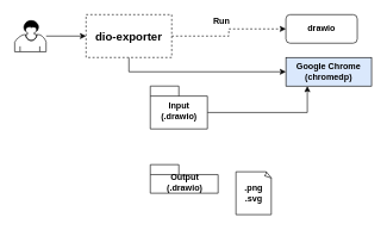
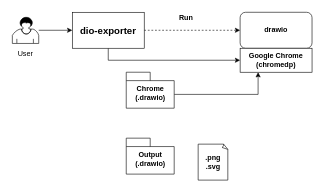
  <mxCell id="0" />
  <mxCell id="1" parent="0" />
  <mxCell id="2" style="edgeStyle=orthogonalEdgeStyle;rounded=0;orthogonalLoop=1;jettySize=auto;html=1;exitX=1;exitY=0.5;exitDx=0;exitDy=0;entryX=0;entryY=0.5;entryDx=0;entryDy=0;dashed=1;fontStyle=1" edge="1" parent="1" source="4" target="7"><mxGeometry relative="1" as="geometry" /></mxCell>
  <mxCell id="3" style="edgeStyle=orthogonalEdgeStyle;rounded=0;orthogonalLoop=1;jettySize=auto;html=1;exitX=0.5;exitY=1;exitDx=0;exitDy=0;fontStyle=1;" edge="1" parent="1" source="4" target="11"><mxGeometry relative="1" as="geometry" /></mxCell>
- <mxCell id="4" value="dio-exporter" style="rounded=0;whiteSpace=wrap;html=1;fontStyle=1;fontSize=16;dashed=1;" vertex="1" parent="1"><mxGeometry x="120" y="20" width="120" height="60" as="geometry" /></mxCell>
+ <mxCell id="4" value="dio-exporter" style="rounded=0;whiteSpace=wrap;html=1;fontStyle=1;fontSize=16;" vertex="1" parent="1"><mxGeometry x="120" y="20" width="120" height="60" as="geometry" /></mxCell>
  <mxCell id="5" style="edgeStyle=orthogonalEdgeStyle;rounded=0;orthogonalLoop=1;jettySize=auto;html=1;exitX=0;exitY=0;exitDx=80;exitDy=37;exitPerimeter=0;entryX=0.25;entryY=1;entryDx=0;entryDy=0;fontStyle=1" edge="1" parent="1" source="6" target="11"><mxGeometry relative="1" as="geometry" /></mxCell>
- <mxCell id="6" value="Input&lt;br&gt;(.drawio)" style="shape=folder;fontStyle=1;spacingTop=10;tabWidth=40;tabHeight=14;tabPosition=left;html=1;" vertex="1" parent="1"><mxGeometry x="210" y="120" width="80" height="60" as="geometry" /></mxCell>
- <mxCell id="7" value="drawio" style="rounded=1;whiteSpace=wrap;html=1;fontStyle=1" vertex="1" parent="1"><mxGeometry x="400" y="20" width="100" height="40" as="geometry" /></mxCell>
- <mxCell id="8" value="Output&lt;br&gt;(.drawio)" style="shape=folder;fontStyle=1;spacingTop=10;tabWidth=40;tabHeight=14;tabPosition=left;html=1;" vertex="1" parent="1"><mxGeometry x="210" y="230" width="95" height="40" as="geometry" /></mxCell>
+ <mxCell id="6" value="Chrome&lt;br&gt;(.drawio)" style="shape=folder;fontStyle=1;spacingTop=10;tabWidth=40;tabHeight=14;tabPosition=left;html=1;" vertex="1" parent="1"><mxGeometry x="210" y="120" width="80" height="60" as="geometry" /></mxCell>
+ <mxCell id="7" value="drawio" style="rounded=1;whiteSpace=wrap;html=1;fontStyle=1" vertex="1" parent="1"><mxGeometry x="400" y="20" width="120" height="60" as="geometry" /></mxCell>
+ <mxCell id="8" value="Output&lt;br&gt;(.drawio)" style="shape=folder;fontStyle=1;spacingTop=10;tabWidth=40;tabHeight=14;tabPosition=left;html=1;" vertex="1" parent="1"><mxGeometry x="210" y="230" width="80" height="60" as="geometry" /></mxCell>
  <mxCell id="9" value=".png&lt;br&gt;.svg" style="whiteSpace=wrap;html=1;shape=mxgraph.basic.document;fontStyle=1" vertex="1" parent="1"><mxGeometry x="330" y="240" width="50" height="60" as="geometry" /></mxCell>
  <mxCell id="10" value="Run" style="text;html=1;strokeColor=none;fillColor=none;align=center;verticalAlign=middle;whiteSpace=wrap;rounded=0;fontStyle=1" vertex="1" parent="1"><mxGeometry x="290" y="20" width="40" height="20" as="geometry" /></mxCell>
- <mxCell id="11" value="Google Chrome&lt;br&gt;(chromedp)" style="rounded=0;whiteSpace=wrap;html=1;fontStyle=1;fillColor=#dae8fc;" vertex="1" parent="1"><mxGeometry x="400" y="80" width="120" height="40" as="geometry" /></mxCell>
+ <mxCell id="11" value="Google Chrome&lt;br&gt;(chromedp)" style="rounded=0;whiteSpace=wrap;html=1;fontStyle=1" vertex="1" parent="1"><mxGeometry x="400" y="80" width="120" height="40" as="geometry" /></mxCell>
  <mxCell id="12" style="edgeStyle=orthogonalEdgeStyle;rounded=0;orthogonalLoop=1;jettySize=auto;html=1;entryX=0;entryY=0.5;entryDx=0;entryDy=0;" edge="1" parent="1" source="13" target="4"><mxGeometry relative="1" as="geometry"><mxPoint x="40" y="40" as="sourcePoint" /></mxGeometry></mxCell>
  <mxCell id="13" value="" style="shape=mxgraph.bpmn.user_task;html=1;outlineConnect=0;" vertex="1" parent="1"><mxGeometry x="20" y="28" width="44" height="44" as="geometry" /></mxCell>
+ <mxCell id="14" value="User" style="text;html=1;strokeColor=none;fillColor=none;align=center;verticalAlign=middle;whiteSpace=wrap;rounded=0;" vertex="1" parent="1"><mxGeometry x="22" y="80" width="40" height="20" as="geometry" /></mxCell>
